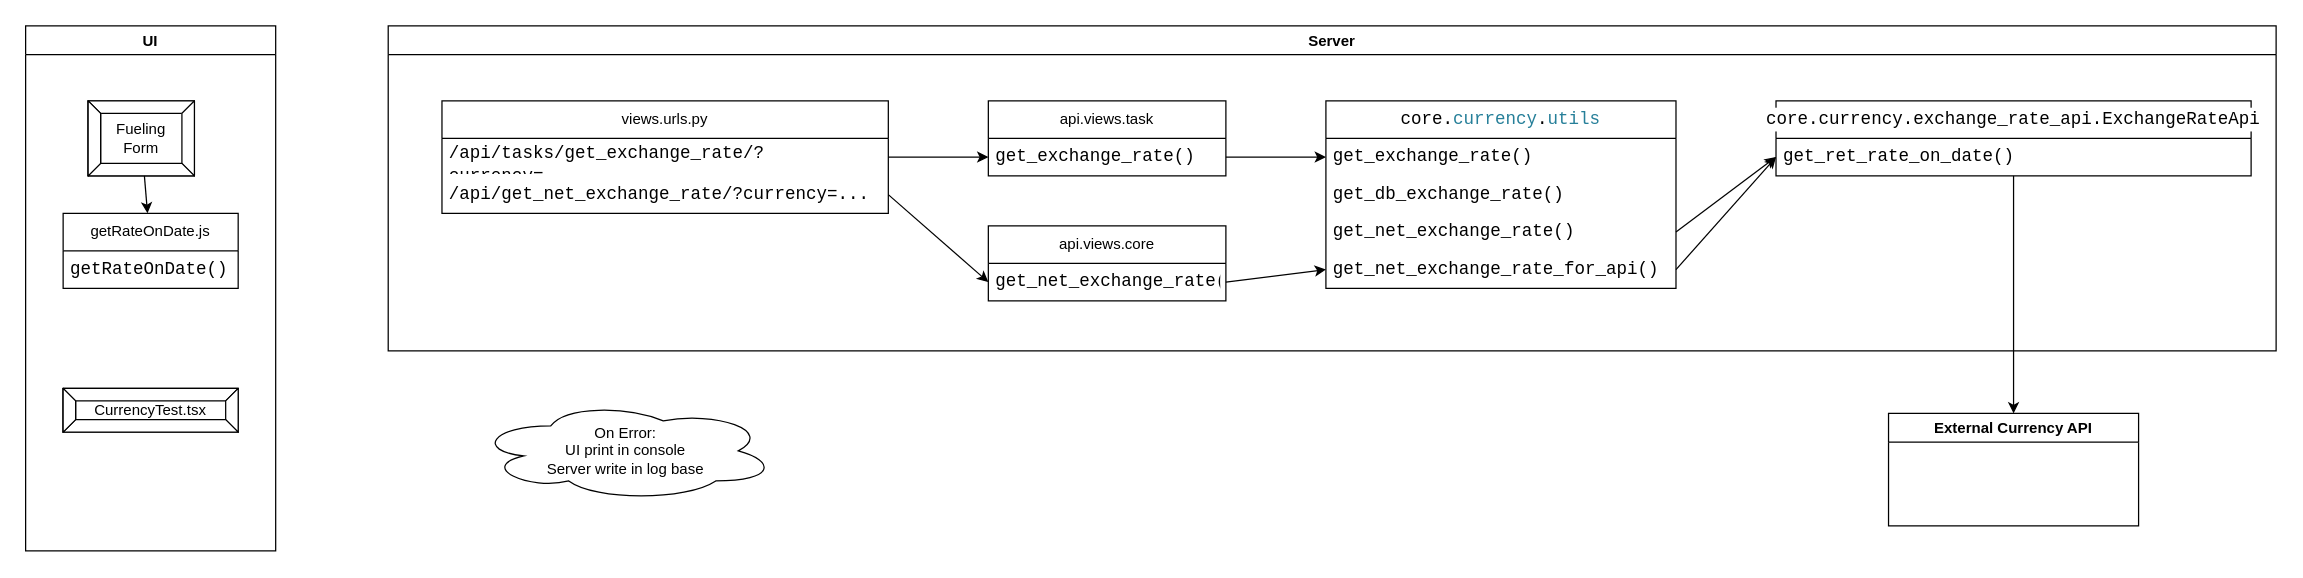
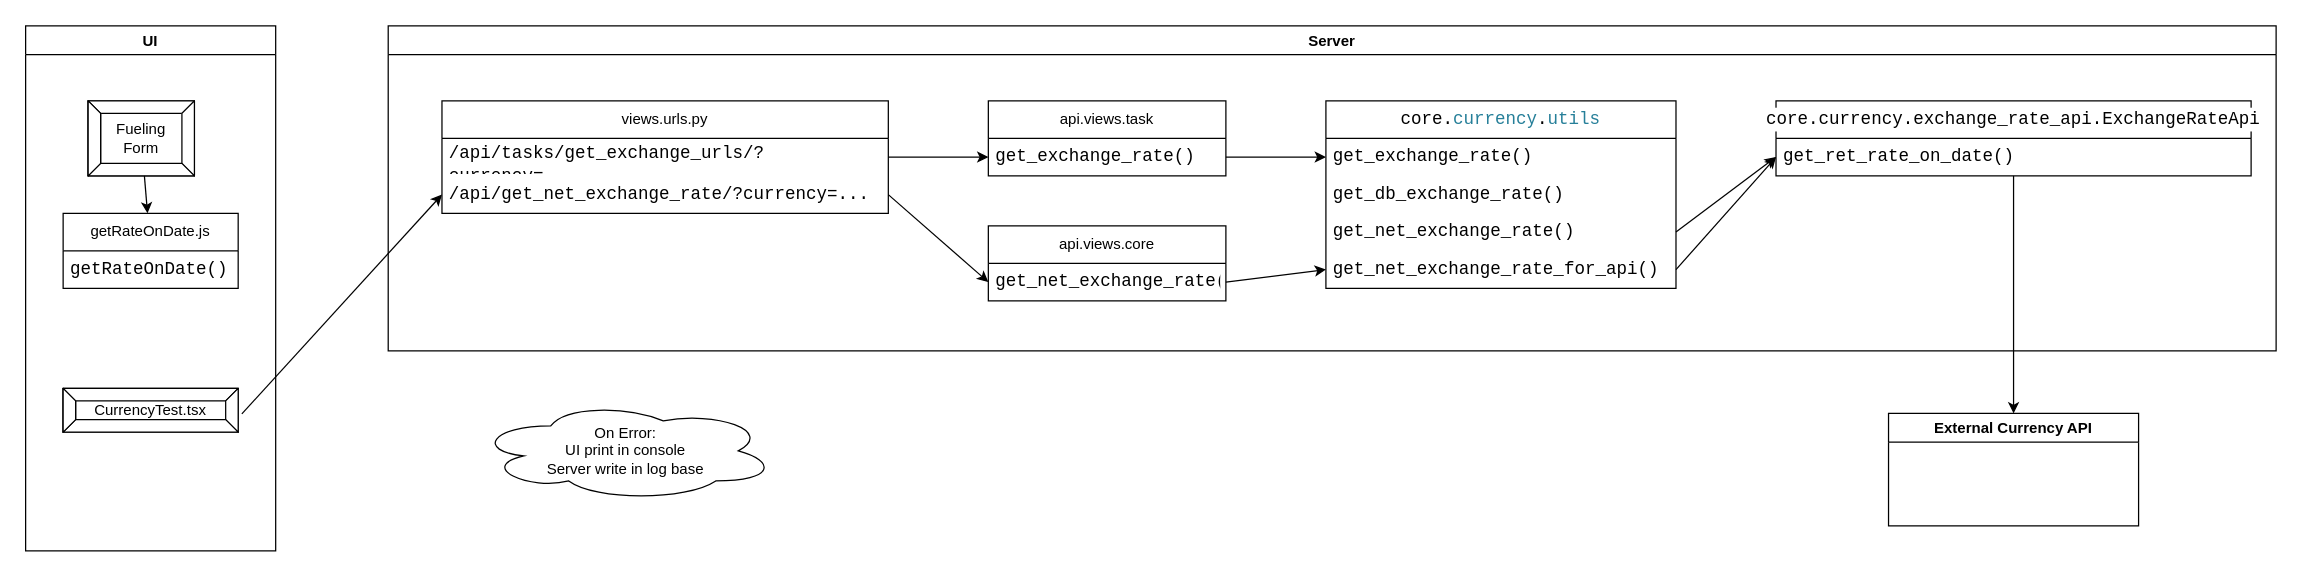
  <mxCell id="0" />
  <mxCell id="1" parent="0" />
  <mxCell id="2" value="UI" style="swimlane;" vertex="1" parent="1"><mxGeometry x="20" y="20" width="200" height="420" as="geometry" /></mxCell>
  <mxCell id="3" value="Fueling&lt;br&gt;Form" style="labelPosition=center;verticalLabelPosition=middle;align=center;html=1;shape=mxgraph.basic.button;dx=10;whiteSpace=wrap;" vertex="1" parent="2"><mxGeometry x="50" y="60" width="85" height="60" as="geometry" /></mxCell>
  <mxCell id="4" value="getRateOnDate.js" style="swimlane;fontStyle=0;childLayout=stackLayout;horizontal=1;startSize=30;horizontalStack=0;resizeParent=1;resizeParentMax=0;resizeLast=0;collapsible=1;marginBottom=0;whiteSpace=wrap;html=1;" vertex="1" parent="2"><mxGeometry x="30" y="150" width="140" height="60" as="geometry" /></mxCell>
  <mxCell id="5" value="&lt;div style=&quot;background-color: rgb(255, 255, 255); font-family: Consolas, &amp;quot;Courier New&amp;quot;, monospace; font-size: 14px; line-height: 19px;&quot;&gt;getRateOnDate()&lt;/div&gt;" style="text;strokeColor=none;fillColor=none;align=left;verticalAlign=middle;spacingLeft=4;spacingRight=4;overflow=hidden;points=[[0,0.5],[1,0.5]];portConstraint=eastwest;rotatable=0;whiteSpace=wrap;html=1;" vertex="1" parent="4"><mxGeometry y="30" width="140" height="30" as="geometry" /></mxCell>
  <mxCell id="6" value="" style="endArrow=classic;html=1;rounded=0;" edge="1" parent="2" source="3" target="4"><mxGeometry width="50" height="50" relative="1" as="geometry"><mxPoint x="40" y="340" as="sourcePoint" /><mxPoint x="90" y="290" as="targetPoint" /></mxGeometry></mxCell>
  <mxCell id="7" value="CurrencyTest.tsx" style="labelPosition=center;verticalLabelPosition=middle;align=center;html=1;shape=mxgraph.basic.button;dx=10;whiteSpace=wrap;" vertex="1" parent="2"><mxGeometry x="30" y="290" width="140" height="35" as="geometry" /></mxCell>
  <mxCell id="8" value="Server" style="swimlane;" vertex="1" parent="1"><mxGeometry x="310" y="20" width="1510" height="260" as="geometry" /></mxCell>
  <mxCell id="9" value="views.urls.py" style="swimlane;fontStyle=0;childLayout=stackLayout;horizontal=1;startSize=30;horizontalStack=0;resizeParent=1;resizeParentMax=0;resizeLast=0;collapsible=1;marginBottom=0;whiteSpace=wrap;html=1;" vertex="1" parent="8"><mxGeometry x="43" y="60" width="357" height="90" as="geometry" /></mxCell>
- <mxCell id="10" value="&lt;div style=&quot;background-color: rgb(255, 255, 255); font-family: Consolas, &amp;quot;Courier New&amp;quot;, monospace; font-size: 14px; line-height: 19px;&quot;&gt;/api/tasks/get_exchange_rate/?currency=&lt;font color=&quot;#0000ff&quot;&gt;...&lt;/font&gt;&lt;/div&gt;" style="text;strokeColor=none;fillColor=none;align=left;verticalAlign=middle;spacingLeft=4;spacingRight=4;overflow=hidden;points=[[0,0.5],[1,0.5]];portConstraint=eastwest;rotatable=0;whiteSpace=wrap;html=1;" vertex="1" parent="9"><mxGeometry y="30" width="357" height="30" as="geometry" /></mxCell>
+ <mxCell id="10" value="&lt;div style=&quot;background-color: rgb(255, 255, 255); font-family: Consolas, &amp;quot;Courier New&amp;quot;, monospace; font-size: 14px; line-height: 19px;&quot;&gt;/api/tasks/get_exchange_urls/?currency=&lt;font color=&quot;#0000ff&quot;&gt;...&lt;/font&gt;&lt;/div&gt;" style="text;strokeColor=none;fillColor=none;align=left;verticalAlign=middle;spacingLeft=4;spacingRight=4;overflow=hidden;points=[[0,0.5],[1,0.5]];portConstraint=eastwest;rotatable=0;whiteSpace=wrap;html=1;" vertex="1" parent="9"><mxGeometry y="30" width="357" height="30" as="geometry" /></mxCell>
  <mxCell id="11" value="&lt;div style=&quot;background-color: rgb(255, 255, 255); font-family: Consolas, &amp;quot;Courier New&amp;quot;, monospace; font-size: 14px; line-height: 19px;&quot;&gt;/api/get_net_exchange_rate/?currency=...&lt;/div&gt;" style="text;strokeColor=none;fillColor=none;align=left;verticalAlign=middle;spacingLeft=4;spacingRight=4;overflow=hidden;points=[[0,0.5],[1,0.5]];portConstraint=eastwest;rotatable=0;whiteSpace=wrap;html=1;" vertex="1" parent="9"><mxGeometry y="60" width="357" height="30" as="geometry" /></mxCell>
  <mxCell id="12" value="api.views.task" style="swimlane;fontStyle=0;childLayout=stackLayout;horizontal=1;startSize=30;horizontalStack=0;resizeParent=1;resizeParentMax=0;resizeLast=0;collapsible=1;marginBottom=0;whiteSpace=wrap;html=1;" vertex="1" parent="8"><mxGeometry x="480" y="60" width="190" height="60" as="geometry" /></mxCell>
  <mxCell id="13" value="&lt;div style=&quot;background-color: rgb(255, 255, 255); font-family: Consolas, &amp;quot;Courier New&amp;quot;, monospace; font-size: 14px; line-height: 19px;&quot;&gt;get_exchange_rate()&lt;/div&gt;" style="text;strokeColor=none;fillColor=none;align=left;verticalAlign=middle;spacingLeft=4;spacingRight=4;overflow=hidden;points=[[0,0.5],[1,0.5]];portConstraint=eastwest;rotatable=0;whiteSpace=wrap;html=1;" vertex="1" parent="12"><mxGeometry y="30" width="190" height="30" as="geometry" /></mxCell>
  <mxCell id="14" value="" style="endArrow=classic;html=1;rounded=0;exitX=1;exitY=0.5;exitDx=0;exitDy=0;entryX=0;entryY=0.5;entryDx=0;entryDy=0;" edge="1" parent="8" source="10" target="13"><mxGeometry width="50" height="50" relative="1" as="geometry"><mxPoint x="76" y="340" as="sourcePoint" /><mxPoint x="126" y="290" as="targetPoint" /></mxGeometry></mxCell>
  <mxCell id="15" value="&lt;div style=&quot;background-color: rgb(255, 255, 255); font-family: Consolas, &amp;quot;Courier New&amp;quot;, monospace; font-size: 14px; line-height: 19px;&quot;&gt;core.&lt;span style=&quot;color: #267f99;&quot;&gt;currency&lt;/span&gt;.&lt;span style=&quot;color: #267f99;&quot;&gt;utils&lt;/span&gt;&lt;/div&gt;" style="swimlane;fontStyle=0;childLayout=stackLayout;horizontal=1;startSize=30;horizontalStack=0;resizeParent=1;resizeParentMax=0;resizeLast=0;collapsible=1;marginBottom=0;whiteSpace=wrap;html=1;" vertex="1" parent="8"><mxGeometry x="750" y="60" width="280" height="150" as="geometry" /></mxCell>
  <mxCell id="16" value="&lt;div style=&quot;background-color: rgb(255, 255, 255); font-family: Consolas, &amp;quot;Courier New&amp;quot;, monospace; font-size: 14px; line-height: 19px;&quot;&gt;get_exchange_rate()&lt;/div&gt;" style="text;strokeColor=none;fillColor=none;align=left;verticalAlign=middle;spacingLeft=4;spacingRight=4;overflow=hidden;points=[[0,0.5],[1,0.5]];portConstraint=eastwest;rotatable=0;whiteSpace=wrap;html=1;" vertex="1" parent="15"><mxGeometry y="30" width="280" height="30" as="geometry" /></mxCell>
  <mxCell id="17" value="&lt;div style=&quot;background-color: rgb(255, 255, 255); font-family: Consolas, &amp;quot;Courier New&amp;quot;, monospace; font-size: 14px; line-height: 19px;&quot;&gt;get_db_exchange_rate()&lt;/div&gt;" style="text;strokeColor=none;fillColor=none;align=left;verticalAlign=middle;spacingLeft=4;spacingRight=4;overflow=hidden;points=[[0,0.5],[1,0.5]];portConstraint=eastwest;rotatable=0;whiteSpace=wrap;html=1;" vertex="1" parent="15"><mxGeometry y="60" width="280" height="30" as="geometry" /></mxCell>
  <mxCell id="18" value="&lt;div style=&quot;background-color: rgb(255, 255, 255); font-family: Consolas, &amp;quot;Courier New&amp;quot;, monospace; font-size: 14px; line-height: 19px;&quot;&gt;get_net_exchange_rate()&lt;/div&gt;" style="text;strokeColor=none;fillColor=none;align=left;verticalAlign=middle;spacingLeft=4;spacingRight=4;overflow=hidden;points=[[0,0.5],[1,0.5]];portConstraint=eastwest;rotatable=0;whiteSpace=wrap;html=1;" vertex="1" parent="15"><mxGeometry y="90" width="280" height="30" as="geometry" /></mxCell>
  <mxCell id="19" value="&lt;div style=&quot;background-color: rgb(255, 255, 255); font-family: Consolas, &amp;quot;Courier New&amp;quot;, monospace; font-size: 14px; line-height: 19px;&quot;&gt;get_net_exchange_rate_for_api()&lt;/div&gt;" style="text;strokeColor=none;fillColor=none;align=left;verticalAlign=middle;spacingLeft=4;spacingRight=4;overflow=hidden;points=[[0,0.5],[1,0.5]];portConstraint=eastwest;rotatable=0;whiteSpace=wrap;html=1;" vertex="1" parent="15"><mxGeometry y="120" width="280" height="30" as="geometry" /></mxCell>
  <mxCell id="20" value="" style="endArrow=classic;html=1;rounded=0;entryX=0;entryY=0.5;entryDx=0;entryDy=0;" edge="1" parent="8" source="13" target="16"><mxGeometry width="50" height="50" relative="1" as="geometry"><mxPoint x="76" y="340" as="sourcePoint" /><mxPoint x="126" y="290" as="targetPoint" /></mxGeometry></mxCell>
  <mxCell id="21" value="&lt;div style=&quot;background-color: rgb(255, 255, 255); font-family: Consolas, &amp;quot;Courier New&amp;quot;, monospace; font-size: 14px; line-height: 19px;&quot;&gt;core.currency.exchange_rate_api.ExchangeRateApi&lt;/div&gt;" style="swimlane;fontStyle=0;childLayout=stackLayout;horizontal=1;startSize=30;horizontalStack=0;resizeParent=1;resizeParentMax=0;resizeLast=0;collapsible=1;marginBottom=0;whiteSpace=wrap;html=1;" vertex="1" parent="8"><mxGeometry x="1110" y="60" width="380" height="60" as="geometry" /></mxCell>
  <mxCell id="22" value="&lt;div style=&quot;background-color: rgb(255, 255, 255); font-family: Consolas, &amp;quot;Courier New&amp;quot;, monospace; font-size: 14px; line-height: 19px;&quot;&gt;get_ret_rate_on_date()&lt;/div&gt;" style="text;strokeColor=none;fillColor=none;align=left;verticalAlign=middle;spacingLeft=4;spacingRight=4;overflow=hidden;points=[[0,0.5],[1,0.5]];portConstraint=eastwest;rotatable=0;whiteSpace=wrap;html=1;" vertex="1" parent="21"><mxGeometry y="30" width="380" height="30" as="geometry" /></mxCell>
  <mxCell id="23" value="" style="endArrow=classic;html=1;rounded=0;exitX=1;exitY=0.5;exitDx=0;exitDy=0;entryX=0;entryY=0.5;entryDx=0;entryDy=0;" edge="1" parent="8" source="18" target="22"><mxGeometry width="50" height="50" relative="1" as="geometry"><mxPoint x="76" y="340" as="sourcePoint" /><mxPoint x="126" y="290" as="targetPoint" /></mxGeometry></mxCell>
  <mxCell id="24" value="api.views.core" style="swimlane;fontStyle=0;childLayout=stackLayout;horizontal=1;startSize=30;horizontalStack=0;resizeParent=1;resizeParentMax=0;resizeLast=0;collapsible=1;marginBottom=0;whiteSpace=wrap;html=1;" vertex="1" parent="8"><mxGeometry x="480" y="160" width="190" height="60" as="geometry" /></mxCell>
  <mxCell id="25" value="&lt;div style=&quot;background-color: rgb(255, 255, 255); font-family: Consolas, &amp;quot;Courier New&amp;quot;, monospace; font-size: 14px; line-height: 19px;&quot;&gt;get_net_exchange_rate()&lt;/div&gt;" style="text;strokeColor=none;fillColor=none;align=left;verticalAlign=middle;spacingLeft=4;spacingRight=4;overflow=hidden;points=[[0,0.5],[1,0.5]];portConstraint=eastwest;rotatable=0;whiteSpace=wrap;html=1;" vertex="1" parent="24"><mxGeometry y="30" width="190" height="30" as="geometry" /></mxCell>
  <mxCell id="26" value="" style="endArrow=classic;html=1;rounded=0;entryX=0;entryY=0.5;entryDx=0;entryDy=0;exitX=1;exitY=0.5;exitDx=0;exitDy=0;" edge="1" parent="8" source="25" target="19"><mxGeometry width="50" height="50" relative="1" as="geometry"><mxPoint x="40" y="440" as="sourcePoint" /><mxPoint x="90" y="390" as="targetPoint" /></mxGeometry></mxCell>
  <mxCell id="27" value="" style="endArrow=classic;html=1;rounded=0;exitX=1;exitY=0.5;exitDx=0;exitDy=0;entryX=0;entryY=0.5;entryDx=0;entryDy=0;" edge="1" parent="8" source="19" target="22"><mxGeometry width="50" height="50" relative="1" as="geometry"><mxPoint x="40" y="440" as="sourcePoint" /><mxPoint x="90" y="390" as="targetPoint" /></mxGeometry></mxCell>
  <mxCell id="28" value="" style="endArrow=classic;html=1;rounded=0;exitX=1;exitY=0.5;exitDx=0;exitDy=0;entryX=0;entryY=0.5;entryDx=0;entryDy=0;" edge="1" parent="8" source="11" target="25"><mxGeometry width="50" height="50" relative="1" as="geometry"><mxPoint x="590" y="220" as="sourcePoint" /><mxPoint x="640" y="170" as="targetPoint" /></mxGeometry></mxCell>
  <mxCell id="29" value="On Error:&lt;br&gt;UI print in console&lt;br&gt;Server write in log base" style="ellipse;shape=cloud;whiteSpace=wrap;html=1;" vertex="1" parent="1"><mxGeometry x="380" y="320" width="240" height="80" as="geometry" /></mxCell>
  <mxCell id="30" value="External Currency API" style="swimlane;whiteSpace=wrap;html=1;" vertex="1" parent="1"><mxGeometry x="1510" y="330" width="200" height="90" as="geometry" /></mxCell>
  <mxCell id="31" value="" style="endArrow=classic;html=1;rounded=0;" edge="1" parent="1" source="22" target="30"><mxGeometry width="50" height="50" relative="1" as="geometry"><mxPoint x="1080" y="760" as="sourcePoint" /><mxPoint x="1130" y="710" as="targetPoint" /></mxGeometry></mxCell>
+ <mxCell id="32" value="" style="endArrow=classic;html=1;rounded=0;entryX=0;entryY=0.5;entryDx=0;entryDy=0;exitX=1.021;exitY=0.583;exitDx=0;exitDy=0;exitPerimeter=0;" edge="1" parent="1" source="7" target="11"><mxGeometry width="50" height="50" relative="1" as="geometry"><mxPoint x="150" y="340" as="sourcePoint" /><mxPoint x="550" y="190" as="targetPoint" /></mxGeometry></mxCell>
